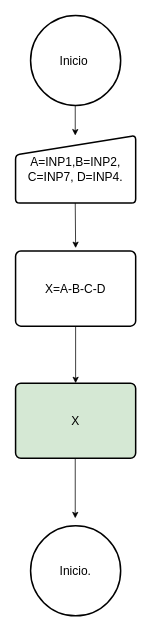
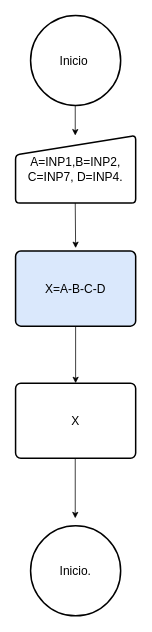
  <mxCell id="0" />
  <mxCell id="1" parent="0" />
  <mxCell id="2" value="&lt;font style=&quot;font-size: 16px;&quot;&gt;Inicio&amp;nbsp;&lt;/font&gt;" style="strokeWidth=2;html=1;shape=mxgraph.flowchart.start_2;whiteSpace=wrap;" parent="1" vertex="1"><mxGeometry x="40" width="120" height="120" as="geometry" y="20" /></mxCell>
  <mxCell id="3" value="&lt;font style=&quot;font-size: 16px;&quot;&gt;A=INP1,B=INP2,&lt;/font&gt;&lt;div style=&quot;font-size: 16px;&quot;&gt;&lt;font style=&quot;font-size: 16px;&quot;&gt;C=INP7, D=INP4.&lt;/font&gt;&lt;/div&gt;" style="html=1;strokeWidth=2;shape=manualInput;whiteSpace=wrap;rounded=1;size=26;arcSize=11;" parent="1" vertex="1"><mxGeometry x="20" y="180" width="160" height="90" as="geometry" /></mxCell>
- <mxCell id="4" value="&lt;font style=&quot;font-size: 16px;&quot;&gt;X=A-B-C-D&lt;/font&gt;" style="rounded=1;whiteSpace=wrap;html=1;absoluteArcSize=1;arcSize=14;strokeWidth=2;" parent="1" vertex="1"><mxGeometry x="20" y="334" width="160" height="100" as="geometry" /></mxCell>
- <mxCell id="5" value="&lt;font style=&quot;font-size: 16px;&quot;&gt;X&lt;/font&gt;" style="rounded=1;whiteSpace=wrap;html=1;absoluteArcSize=1;arcSize=14;strokeWidth=2;fillColor=#d5e8d4;" parent="1" vertex="1"><mxGeometry x="20" y="510" width="160" height="100" as="geometry" /></mxCell>
+ <mxCell id="4" value="&lt;font style=&quot;font-size: 16px;&quot;&gt;X=A-B-C-D&lt;/font&gt;" style="rounded=1;whiteSpace=wrap;html=1;absoluteArcSize=1;arcSize=14;strokeWidth=2;fillColor=#dae8fc;" parent="1" vertex="1"><mxGeometry x="20" y="334" width="160" height="100" as="geometry" /></mxCell>
+ <mxCell id="5" value="&lt;font style=&quot;font-size: 16px;&quot;&gt;X&lt;/font&gt;" style="rounded=1;whiteSpace=wrap;html=1;absoluteArcSize=1;arcSize=14;strokeWidth=2;" parent="1" vertex="1"><mxGeometry x="20" y="510" width="160" height="100" as="geometry" /></mxCell>
  <mxCell id="6" value="&lt;font style=&quot;font-size: 16px;&quot;&gt;Inicio.&lt;/font&gt;" style="strokeWidth=2;html=1;shape=mxgraph.flowchart.start_2;whiteSpace=wrap;" vertex="1" parent="1"><mxGeometry x="40" y="700" width="120" height="120" as="geometry" /></mxCell>
  <mxCell id="7" value="" style="endArrow=classic;html=1;rounded=0;" edge="1" parent="1"><mxGeometry width="50" height="50" relative="1" as="geometry"><mxPoint x="99.5" y="270" as="sourcePoint" /><mxPoint x="100" y="330" as="targetPoint" /></mxGeometry></mxCell>
  <mxCell id="8" value="" style="endArrow=classic;html=1;rounded=0;" edge="1" parent="1"><mxGeometry width="50" height="50" relative="1" as="geometry"><mxPoint x="99.5" y="610" as="sourcePoint" /><mxPoint x="99.5" y="690" as="targetPoint" /></mxGeometry></mxCell>
  <mxCell id="9" value="" style="endArrow=classic;html=1;rounded=0;" edge="1" parent="1"><mxGeometry width="50" height="50" relative="1" as="geometry"><mxPoint x="99.5" y="140" as="sourcePoint" /><mxPoint x="99.5" y="180" as="targetPoint" /></mxGeometry></mxCell>
  <mxCell id="10" value="" style="endArrow=classic;html=1;rounded=0;entryX=0.5;entryY=0;entryDx=0;entryDy=0;" edge="1" parent="1" target="5"><mxGeometry width="50" height="50" relative="1" as="geometry"><mxPoint x="100" y="434" as="sourcePoint" /><mxPoint x="100" y="494" as="targetPoint" /></mxGeometry></mxCell>
